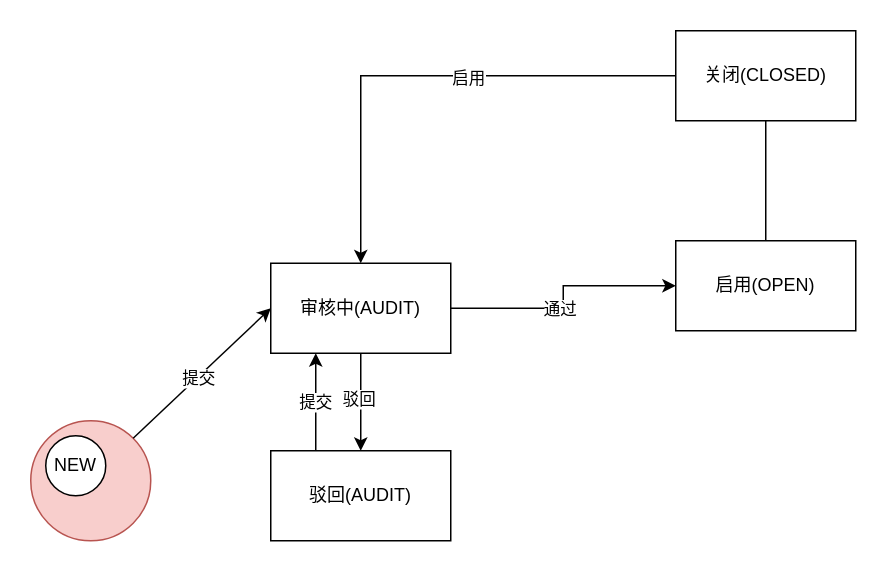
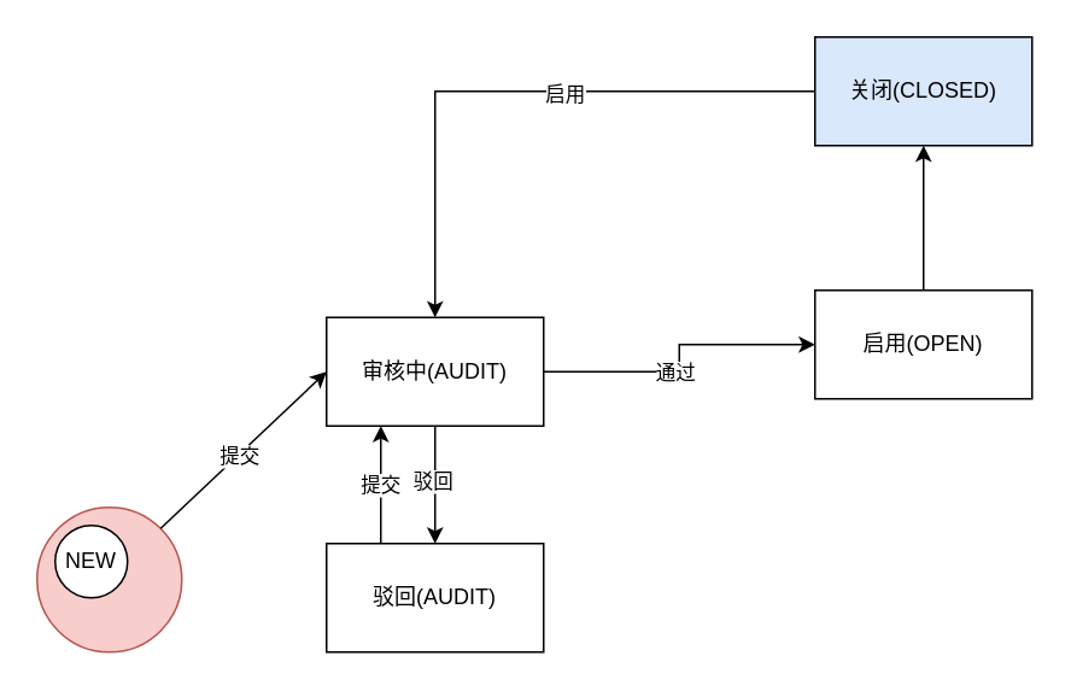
  <mxCell id="0" />
  <mxCell id="1" parent="0" />
  <mxCell id="2" value="" style="group" vertex="1" connectable="0" parent="1"><mxGeometry x="20" y="280" width="80" height="80" as="geometry" /></mxCell>
  <mxCell id="3" value="" style="ellipse;whiteSpace=wrap;html=1;aspect=fixed;fillColor=#f8cecc;strokeColor=#b85450;" vertex="1" parent="2"><mxGeometry width="80" height="80" as="geometry" /></mxCell>
  <mxCell id="4" value="NEW" style="ellipse;whiteSpace=wrap;html=1;aspect=fixed;" vertex="1" parent="2"><mxGeometry x="10" y="10" width="40" height="40" as="geometry" /></mxCell>
  <mxCell id="5" value="" style="edgeStyle=orthogonalEdgeStyle;rounded=0;orthogonalLoop=1;jettySize=auto;html=1;" edge="1" parent="1" source="9" target="13"><mxGeometry relative="1" as="geometry" /></mxCell>
  <mxCell id="6" value="通过" style="edgeLabel;html=1;align=center;verticalAlign=middle;resizable=0;points=[];" vertex="1" connectable="0" parent="5"><mxGeometry x="-0.125" relative="1" as="geometry"><mxPoint as="offset" /></mxGeometry></mxCell>
  <mxCell id="7" value="" style="edgeStyle=orthogonalEdgeStyle;rounded=0;orthogonalLoop=1;jettySize=auto;html=1;" edge="1" parent="1" source="9" target="14"><mxGeometry relative="1" as="geometry" /></mxCell>
  <mxCell id="8" value="驳回" style="edgeLabel;html=1;align=center;verticalAlign=middle;resizable=0;points=[];" vertex="1" connectable="0" parent="7"><mxGeometry x="-0.075" y="-2" relative="1" as="geometry"><mxPoint as="offset" /></mxGeometry></mxCell>
  <mxCell id="9" value="审核中(AUDIT)" style="rounded=0;whiteSpace=wrap;html=1;" vertex="1" parent="1"><mxGeometry x="180" y="175" width="120" height="60" as="geometry" /></mxCell>
  <mxCell id="10" value="" style="endArrow=classic;html=1;exitX=1;exitY=0;exitDx=0;exitDy=0;entryX=0;entryY=0.5;entryDx=0;entryDy=0;" edge="1" parent="1" source="3" target="9"><mxGeometry width="50" height="50" relative="1" as="geometry"><mxPoint x="30" y="240" as="sourcePoint" /><mxPoint x="80" y="190" as="targetPoint" /></mxGeometry></mxCell>
  <mxCell id="11" value="提交" style="edgeLabel;html=1;align=center;verticalAlign=middle;resizable=0;points=[];" vertex="1" connectable="0" parent="10"><mxGeometry x="-0.065" relative="1" as="geometry"><mxPoint as="offset" /></mxGeometry></mxCell>
- <mxCell id="12" value="" style="edgeStyle=orthogonalEdgeStyle;rounded=0;orthogonalLoop=1;jettySize=auto;html=1;endArrow=none;" edge="1" parent="1" source="13" target="17"><mxGeometry relative="1" as="geometry" /></mxCell>
+ <mxCell id="12" value="" style="edgeStyle=orthogonalEdgeStyle;rounded=0;orthogonalLoop=1;jettySize=auto;html=1;" edge="1" parent="1" source="13" target="17"><mxGeometry relative="1" as="geometry" /></mxCell>
  <mxCell id="13" value="启用(OPEN)" style="rounded=0;whiteSpace=wrap;html=1;" vertex="1" parent="1"><mxGeometry x="450" y="160" width="120" height="60" as="geometry" /></mxCell>
  <mxCell id="14" value="驳回(AUDIT)" style="rounded=0;whiteSpace=wrap;html=1;" vertex="1" parent="1"><mxGeometry x="180" y="300" width="120" height="60" as="geometry" /></mxCell>
  <mxCell id="15" value="" style="edgeStyle=orthogonalEdgeStyle;rounded=0;orthogonalLoop=1;jettySize=auto;html=1;entryX=0.5;entryY=0;entryDx=0;entryDy=0;" edge="1" parent="1" source="17" target="9"><mxGeometry relative="1" as="geometry"><mxPoint x="370" y="50" as="targetPoint" /></mxGeometry></mxCell>
  <mxCell id="16" value="启用" style="edgeLabel;html=1;align=center;verticalAlign=middle;resizable=0;points=[];" vertex="1" connectable="0" parent="15"><mxGeometry x="-0.169" y="1" relative="1" as="geometry"><mxPoint as="offset" /></mxGeometry></mxCell>
- <mxCell id="17" value="关闭(CLOSED)" style="rounded=0;whiteSpace=wrap;html=1;" vertex="1" parent="1"><mxGeometry x="450" y="20" width="120" height="60" as="geometry" /></mxCell>
+ <mxCell id="17" value="关闭(CLOSED)" style="rounded=0;whiteSpace=wrap;html=1;fillColor=#dae8fc;" vertex="1" parent="1"><mxGeometry x="450" y="20" width="120" height="60" as="geometry" /></mxCell>
  <mxCell id="18" value="" style="endArrow=classic;html=1;entryX=0.25;entryY=1;entryDx=0;entryDy=0;exitX=0.25;exitY=0;exitDx=0;exitDy=0;" edge="1" parent="1" source="14" target="9"><mxGeometry width="50" height="50" relative="1" as="geometry"><mxPoint x="90" y="430" as="sourcePoint" /><mxPoint x="140" y="380" as="targetPoint" /></mxGeometry></mxCell>
  <mxCell id="19" value="提交" style="edgeLabel;html=1;align=center;verticalAlign=middle;resizable=0;points=[];" vertex="1" connectable="0" parent="18"><mxGeometry x="0.025" y="1" relative="1" as="geometry"><mxPoint as="offset" /></mxGeometry></mxCell>
